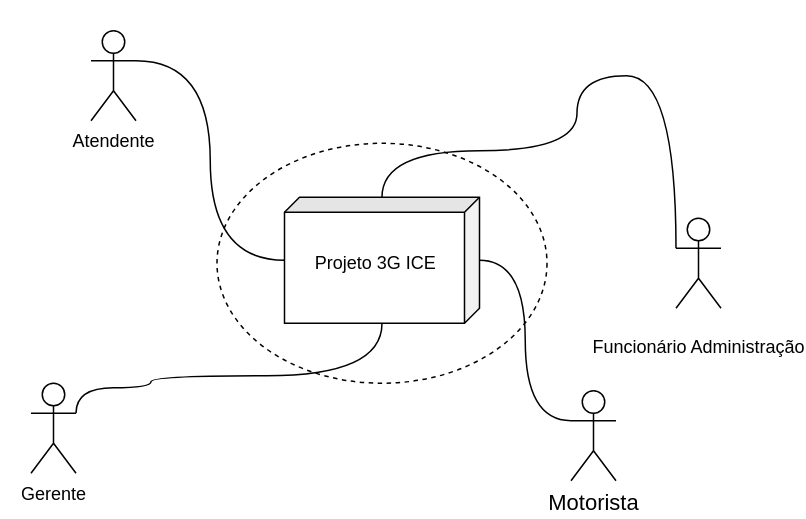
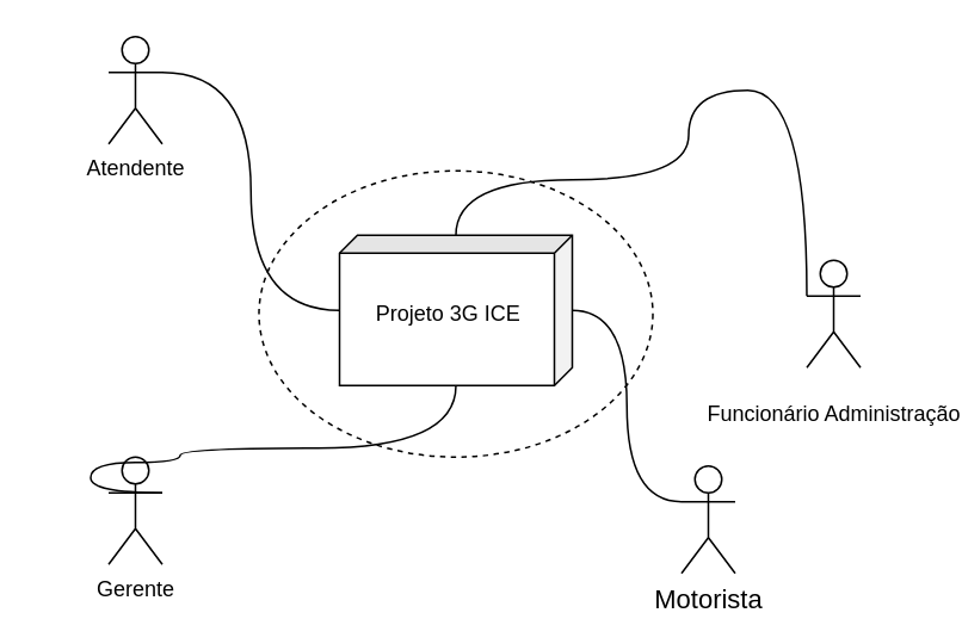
  <mxCell id="0" />
  <mxCell id="1" parent="0" />
  <mxCell id="2" value="" style="ellipse;whiteSpace=wrap;html=1;fillColor=none;dashed=1;" vertex="1" parent="1"><mxGeometry x="144" y="95" width="220" height="160" as="geometry" /></mxCell>
- <mxCell id="3" value="Gerente" style="shape=umlActor;verticalLabelPosition=bottom;verticalAlign=top;html=1;outlineConnect=0;" vertex="1" parent="1"><mxGeometry x="20" y="255" width="30" height="60" as="geometry" /></mxCell>
+ <mxCell id="3" value="Gerente" style="shape=umlActor;verticalLabelPosition=bottom;verticalAlign=top;html=1;outlineConnect=0;" vertex="1" parent="1"><mxGeometry x="60" y="255" width="30" height="60" as="geometry" /></mxCell>
  <mxCell id="4" value="Atendente" style="shape=umlActor;verticalLabelPosition=bottom;verticalAlign=top;html=1;outlineConnect=0;" vertex="1" parent="1"><mxGeometry x="60" y="20" width="30" height="60" as="geometry" /></mxCell>
  <mxCell id="5" value="&lt;span style=&quot;font-size: 11.0pt ; line-height: 115% ; font-family: &amp;#34;arial&amp;#34; , sans-serif&quot;&gt;Motorista&lt;/span&gt;" style="shape=umlActor;verticalLabelPosition=bottom;verticalAlign=top;html=1;outlineConnect=0;" vertex="1" parent="1"><mxGeometry x="380" y="260" width="30" height="60" as="geometry" /></mxCell>
  <mxCell id="6" value="&lt;p class=&quot;MsoNormal&quot; style=&quot;line-height: normal&quot;&gt;Funcionário Administração&lt;/p&gt;" style="shape=umlActor;verticalLabelPosition=bottom;verticalAlign=top;html=1;outlineConnect=0;" vertex="1" parent="1"><mxGeometry x="450" y="145" width="30" height="60" as="geometry" /></mxCell>
  <mxCell id="7" style="edgeStyle=orthogonalEdgeStyle;rounded=0;orthogonalLoop=1;jettySize=auto;html=1;entryX=1;entryY=0.333;entryDx=0;entryDy=0;entryPerimeter=0;endArrow=none;endFill=0;curved=1;" edge="1" parent="1" source="11" target="4"><mxGeometry relative="1" as="geometry" /></mxCell>
  <mxCell id="8" style="edgeStyle=orthogonalEdgeStyle;curved=1;rounded=0;orthogonalLoop=1;jettySize=auto;html=1;entryX=1;entryY=0.333;entryDx=0;entryDy=0;entryPerimeter=0;endArrow=none;endFill=0;" edge="1" parent="1" source="11" target="3"><mxGeometry relative="1" as="geometry"><Array as="points"><mxPoint x="254" y="250" /><mxPoint x="100" y="250" /><mxPoint x="100" y="258" /><mxPoint x="50" y="258" /></Array></mxGeometry></mxCell>
  <mxCell id="9" style="edgeStyle=orthogonalEdgeStyle;curved=1;rounded=0;orthogonalLoop=1;jettySize=auto;html=1;entryX=0;entryY=0.333;entryDx=0;entryDy=0;entryPerimeter=0;endArrow=none;endFill=0;" edge="1" parent="1" source="11" target="5"><mxGeometry relative="1" as="geometry" /></mxCell>
  <mxCell id="10" style="edgeStyle=orthogonalEdgeStyle;curved=1;rounded=0;orthogonalLoop=1;jettySize=auto;html=1;entryX=0;entryY=0.333;entryDx=0;entryDy=0;entryPerimeter=0;endArrow=none;endFill=0;" edge="1" parent="1" source="11" target="6"><mxGeometry relative="1" as="geometry"><Array as="points"><mxPoint x="254" y="100" /><mxPoint x="384" y="100" /><mxPoint x="384" y="50" /></Array></mxGeometry></mxCell>
  <mxCell id="11" value="" style="shape=cube;whiteSpace=wrap;html=1;boundedLbl=1;backgroundOutline=1;darkOpacity=0.05;darkOpacity2=0.1;rotation=90;size=10;" vertex="1" parent="1"><mxGeometry x="212" y="108" width="84" height="130" as="geometry" /></mxCell>
  <mxCell id="12" value="Projeto 3G ICE" style="text;html=1;strokeColor=none;fillColor=none;align=center;verticalAlign=middle;whiteSpace=wrap;rounded=0;" vertex="1" parent="1"><mxGeometry x="200" y="150" width="100" height="50" as="geometry" /></mxCell>
